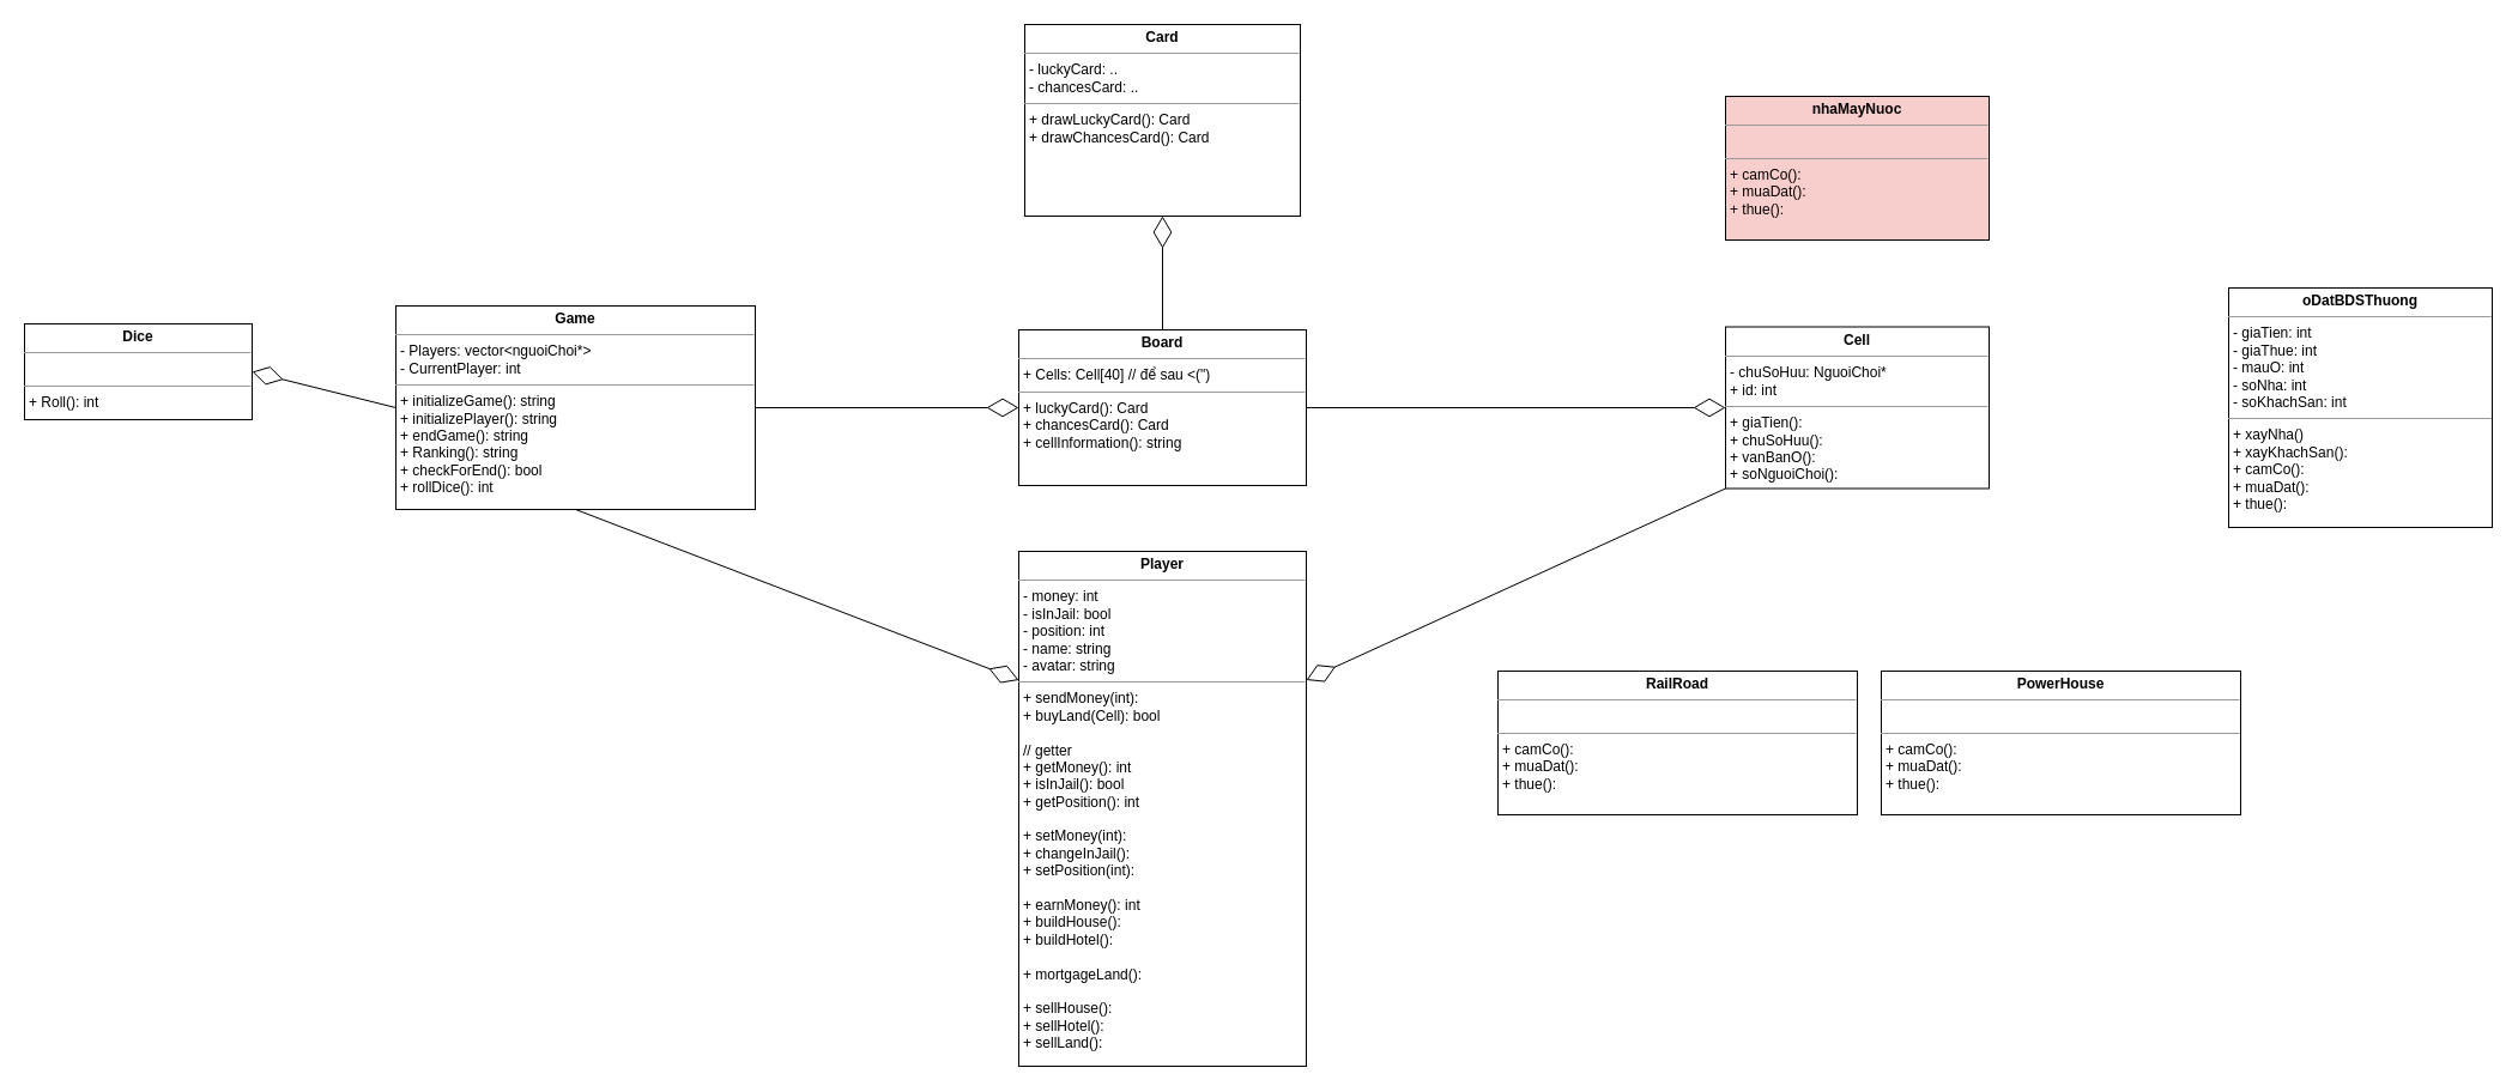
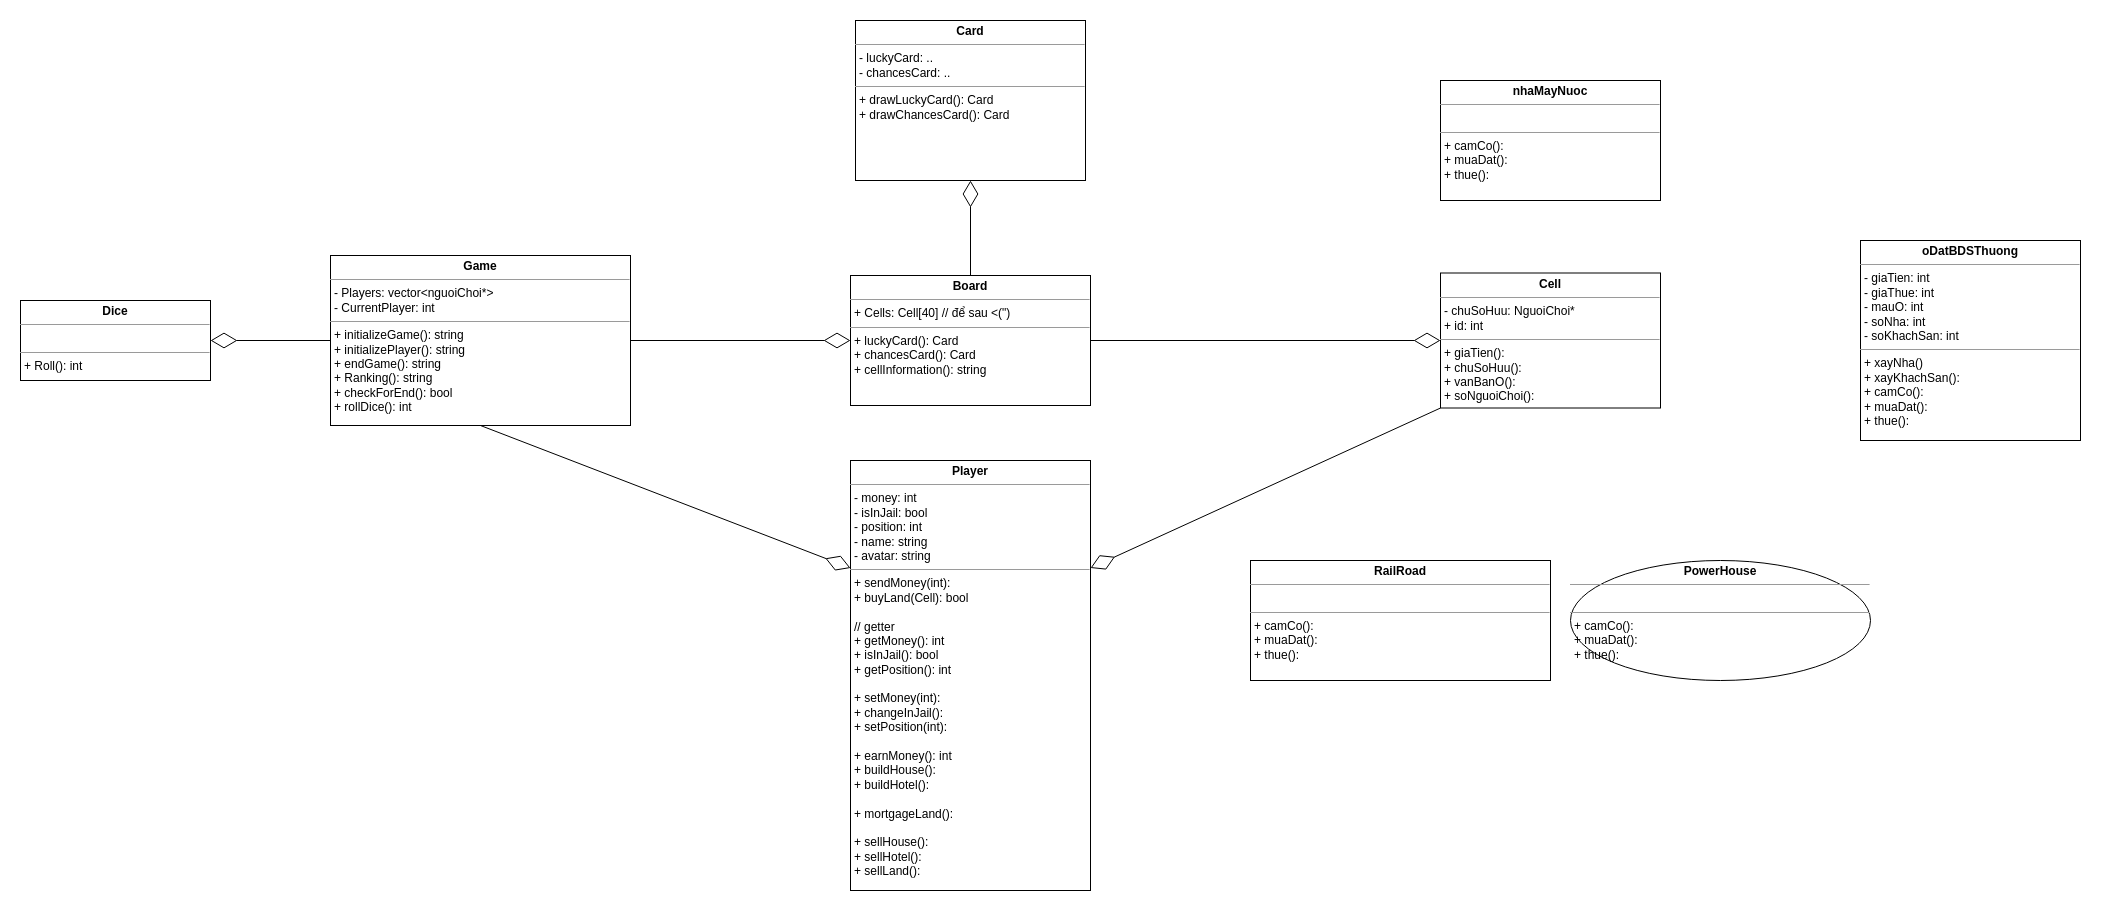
  <mxCell id="0" />
  <mxCell id="1" parent="0" />
  <mxCell id="2" value="&lt;p style=&quot;margin: 0px ; margin-top: 4px ; text-align: center&quot;&gt;&lt;b&gt;Board&lt;/b&gt;&lt;/p&gt;&lt;hr size=&quot;1&quot;&gt;&lt;p style=&quot;margin: 0px ; margin-left: 4px&quot;&gt;&lt;span&gt;+ Cells: Cell[40] // để sau &amp;lt;(&quot;)&lt;/span&gt;&lt;br&gt;&lt;/p&gt;&lt;hr size=&quot;1&quot;&gt;&lt;p style=&quot;margin: 0px ; margin-left: 4px&quot;&gt;+ luckyCard(): Card&lt;/p&gt;&lt;p style=&quot;margin: 0px ; margin-left: 4px&quot;&gt;+ chancesCard(): Card&lt;/p&gt;&lt;p style=&quot;margin: 0px ; margin-left: 4px&quot;&gt;+ cellInformation(): string&lt;/p&gt;&lt;p style=&quot;margin: 0px ; margin-left: 4px&quot;&gt;&lt;br&gt;&lt;/p&gt;" style="verticalAlign=top;align=left;overflow=fill;fontSize=12;fontFamily=Helvetica;html=1;" parent="1" vertex="1"><mxGeometry x="850" y="275" width="240" height="130" as="geometry" /></mxCell>
  <mxCell id="3" value="&lt;p style=&quot;margin: 0px ; margin-top: 4px ; text-align: center&quot;&gt;&lt;b&gt;Cell&lt;/b&gt;&lt;/p&gt;&lt;hr size=&quot;1&quot;&gt;&lt;p style=&quot;margin: 0px ; margin-left: 4px&quot;&gt;- chuSoHuu: NguoiChoi*&lt;/p&gt;&lt;p style=&quot;margin: 0px ; margin-left: 4px&quot;&gt;+ id: int&lt;/p&gt;&lt;hr size=&quot;1&quot;&gt;&lt;p style=&quot;margin: 0px ; margin-left: 4px&quot;&gt;&lt;span&gt;+ giaTien():&lt;/span&gt;&lt;br&gt;&lt;/p&gt;&lt;p style=&quot;margin: 0px ; margin-left: 4px&quot;&gt;+ chuSoHuu():&lt;/p&gt;&lt;p style=&quot;margin: 0px ; margin-left: 4px&quot;&gt;+ vanBanO():&lt;/p&gt;&lt;p style=&quot;margin: 0px ; margin-left: 4px&quot;&gt;+ soNguoiChoi():&lt;/p&gt;&lt;p style=&quot;margin: 0px ; margin-left: 4px&quot;&gt;&lt;br&gt;&lt;/p&gt;" style="verticalAlign=top;align=left;overflow=fill;fontSize=12;fontFamily=Helvetica;html=1;" parent="1" vertex="1"><mxGeometry x="1440" y="272.5" width="220" height="135" as="geometry" /></mxCell>
  <mxCell id="4" value="&lt;p style=&quot;margin: 0px ; margin-top: 4px ; text-align: center&quot;&gt;&lt;b&gt;Player&lt;/b&gt;&lt;/p&gt;&lt;hr size=&quot;1&quot;&gt;&lt;p style=&quot;margin: 0px ; margin-left: 4px&quot;&gt;- money: int&lt;/p&gt;&lt;p style=&quot;margin: 0px ; margin-left: 4px&quot;&gt;- isInJail: bool&lt;/p&gt;&lt;p style=&quot;margin: 0px ; margin-left: 4px&quot;&gt;&lt;span&gt;- position: int&lt;/span&gt;&lt;br&gt;&lt;/p&gt;&lt;p style=&quot;margin: 0px ; margin-left: 4px&quot;&gt;&lt;span&gt;- name: string&lt;/span&gt;&lt;/p&gt;&lt;p style=&quot;margin: 0px ; margin-left: 4px&quot;&gt;&lt;span&gt;- avatar: string&amp;nbsp;&lt;/span&gt;&lt;/p&gt;&lt;hr size=&quot;1&quot;&gt;&lt;p style=&quot;margin: 0px ; margin-left: 4px&quot;&gt;&lt;span&gt;+ sendMoney(int):&amp;nbsp;&lt;/span&gt;&lt;br&gt;&lt;/p&gt;&lt;p style=&quot;margin: 0px ; margin-left: 4px&quot;&gt;+ buyLand(Cell): bool&lt;/p&gt;&lt;p style=&quot;margin: 0px ; margin-left: 4px&quot;&gt;&lt;br&gt;&lt;/p&gt;&lt;p style=&quot;margin: 0px ; margin-left: 4px&quot;&gt;// getter&lt;/p&gt;&lt;p style=&quot;margin: 0px ; margin-left: 4px&quot;&gt;+ getMoney(): int&lt;/p&gt;&lt;p style=&quot;margin: 0px ; margin-left: 4px&quot;&gt;+ isInJail(): bool&amp;nbsp;&lt;/p&gt;&lt;p style=&quot;margin: 0px ; margin-left: 4px&quot;&gt;+ getPosition(): int&lt;/p&gt;&lt;p style=&quot;margin: 0px ; margin-left: 4px&quot;&gt;&lt;br&gt;&lt;/p&gt;&lt;p style=&quot;margin: 0px 0px 0px 4px&quot;&gt;+ setMoney(int):&amp;nbsp;&lt;/p&gt;&lt;p style=&quot;margin: 0px 0px 0px 4px&quot;&gt;+ changeInJail():&lt;/p&gt;&lt;p style=&quot;margin: 0px 0px 0px 4px&quot;&gt;+ setPosition(int):&amp;nbsp;&lt;/p&gt;&lt;p style=&quot;margin: 0px 0px 0px 4px&quot;&gt;&lt;br&gt;&lt;/p&gt;&lt;p style=&quot;margin: 0px ; margin-left: 4px&quot;&gt;+ earnMoney(): int&lt;/p&gt;&lt;p style=&quot;margin: 0px ; margin-left: 4px&quot;&gt;+ buildHouse():&lt;/p&gt;&lt;p style=&quot;margin: 0px ; margin-left: 4px&quot;&gt;+ buildHotel():&lt;/p&gt;&lt;p style=&quot;margin: 0px ; margin-left: 4px&quot;&gt;&lt;br&gt;&lt;/p&gt;&lt;p style=&quot;margin: 0px ; margin-left: 4px&quot;&gt;+&amp;nbsp;&lt;span&gt;mortgageLand&lt;/span&gt;&lt;span&gt;():&lt;/span&gt;&lt;/p&gt;&lt;p style=&quot;margin: 0px ; margin-left: 4px&quot;&gt;&lt;span&gt;&lt;br&gt;&lt;/span&gt;&lt;/p&gt;&lt;p style=&quot;margin: 0px ; margin-left: 4px&quot;&gt;+ sellHouse():&lt;/p&gt;&lt;p style=&quot;margin: 0px ; margin-left: 4px&quot;&gt;+ sellHotel():&lt;/p&gt;&lt;p style=&quot;margin: 0px ; margin-left: 4px&quot;&gt;+ sellLand():&lt;/p&gt;&lt;p style=&quot;margin: 0px ; margin-left: 4px&quot;&gt;&lt;br&gt;&lt;/p&gt;&lt;p style=&quot;margin: 0px ; margin-left: 4px&quot;&gt;&lt;br&gt;&lt;/p&gt;" style="verticalAlign=top;align=left;overflow=fill;fontSize=12;fontFamily=Helvetica;html=1;" parent="1" vertex="1"><mxGeometry x="850" y="460" width="240" height="430" as="geometry" /></mxCell>
- <mxCell id="5" value="&lt;p style=&quot;margin: 0px ; margin-top: 4px ; text-align: center&quot;&gt;&lt;b&gt;Dice&lt;/b&gt;&lt;/p&gt;&lt;hr size=&quot;1&quot;&gt;&lt;p style=&quot;margin: 0px ; margin-left: 4px&quot;&gt;&lt;br&gt;&lt;/p&gt;&lt;hr size=&quot;1&quot;&gt;&lt;p style=&quot;margin: 0px ; margin-left: 4px&quot;&gt;+ Roll(): int&lt;/p&gt;" style="verticalAlign=top;align=left;overflow=fill;fontSize=12;fontFamily=Helvetica;html=1;" parent="1" vertex="1"><mxGeometry x="20" y="270" width="190" height="80" as="geometry" /></mxCell>
+ <mxCell id="5" value="&lt;p style=&quot;margin: 0px ; margin-top: 4px ; text-align: center&quot;&gt;&lt;b&gt;Dice&lt;/b&gt;&lt;/p&gt;&lt;hr size=&quot;1&quot;&gt;&lt;p style=&quot;margin: 0px ; margin-left: 4px&quot;&gt;&lt;br&gt;&lt;/p&gt;&lt;hr size=&quot;1&quot;&gt;&lt;p style=&quot;margin: 0px ; margin-left: 4px&quot;&gt;+ Roll(): int&lt;/p&gt;" style="verticalAlign=top;align=left;overflow=fill;fontSize=12;fontFamily=Helvetica;html=1;" parent="1" vertex="1"><mxGeometry x="20" y="300" width="190" height="80" as="geometry" /></mxCell>
  <mxCell id="6" value="&lt;p style=&quot;margin: 0px ; margin-top: 4px ; text-align: center&quot;&gt;&lt;b&gt;oDatBDSThuong&lt;/b&gt;&lt;/p&gt;&lt;hr size=&quot;1&quot;&gt;&lt;p style=&quot;margin: 0px ; margin-left: 4px&quot;&gt;- giaTien: int&lt;/p&gt;&lt;p style=&quot;margin: 0px ; margin-left: 4px&quot;&gt;- giaThue: int&lt;/p&gt;&lt;p style=&quot;margin: 0px ; margin-left: 4px&quot;&gt;&lt;span&gt;- mauO: int&lt;/span&gt;&lt;br&gt;&lt;/p&gt;&lt;p style=&quot;margin: 0px ; margin-left: 4px&quot;&gt;- soNha: int&lt;/p&gt;&lt;p style=&quot;margin: 0px ; margin-left: 4px&quot;&gt;- soKhachSan: int&amp;nbsp;&lt;/p&gt;&lt;hr size=&quot;1&quot;&gt;&lt;p style=&quot;margin: 0px ; margin-left: 4px&quot;&gt;+ xayNha()&lt;/p&gt;&lt;p style=&quot;margin: 0px ; margin-left: 4px&quot;&gt;+ xayKhachSan():&lt;/p&gt;&lt;p style=&quot;margin: 0px ; margin-left: 4px&quot;&gt;+ camCo():&lt;/p&gt;&lt;p style=&quot;margin: 0px ; margin-left: 4px&quot;&gt;+ muaDat():&lt;/p&gt;&lt;p style=&quot;margin: 0px ; margin-left: 4px&quot;&gt;+ thue():&lt;/p&gt;&lt;p style=&quot;margin: 0px ; margin-left: 4px&quot;&gt;&lt;br&gt;&lt;/p&gt;" style="verticalAlign=top;align=left;overflow=fill;fontSize=12;fontFamily=Helvetica;html=1;" parent="1" vertex="1"><mxGeometry x="1860" y="240" width="220" height="200" as="geometry" /></mxCell>
  <mxCell id="7" value="&lt;p style=&quot;margin: 0px ; margin-top: 4px ; text-align: center&quot;&gt;&lt;b&gt;RailRoad&lt;/b&gt;&lt;/p&gt;&lt;hr size=&quot;1&quot;&gt;&lt;p style=&quot;margin: 0px ; margin-left: 4px&quot;&gt;&lt;br&gt;&lt;/p&gt;&lt;hr size=&quot;1&quot;&gt;&lt;p style=&quot;margin: 0px ; margin-left: 4px&quot;&gt;&lt;span&gt;+ camCo():&lt;/span&gt;&lt;br&gt;&lt;/p&gt;&lt;p style=&quot;margin: 0px ; margin-left: 4px&quot;&gt;+ muaDat():&lt;/p&gt;&lt;p style=&quot;margin: 0px ; margin-left: 4px&quot;&gt;+ thue():&lt;/p&gt;&lt;p style=&quot;margin: 0px ; margin-left: 4px&quot;&gt;&lt;br&gt;&lt;/p&gt;" style="verticalAlign=top;align=left;overflow=fill;fontSize=12;fontFamily=Helvetica;html=1;" parent="1" vertex="1"><mxGeometry x="1250" y="560" width="300" height="120" as="geometry" /></mxCell>
  <mxCell id="8" value="" style="endArrow=diamondThin;endFill=0;endSize=24;html=1;rounded=0;exitX=0.5;exitY=1;exitDx=0;exitDy=0;entryX=0;entryY=0.25;entryDx=0;entryDy=0;" parent="1" source="15" target="4" edge="1"><mxGeometry width="160" relative="1" as="geometry"><mxPoint x="910" y="460" as="sourcePoint" /><mxPoint x="860" y="480" as="targetPoint" /></mxGeometry></mxCell>
  <mxCell id="9" value="" style="endArrow=diamondThin;endFill=0;endSize=24;html=1;rounded=0;exitX=1;exitY=0.5;exitDx=0;exitDy=0;entryX=0;entryY=0.5;entryDx=0;entryDy=0;" parent="1" source="2" target="3" edge="1"><mxGeometry width="160" relative="1" as="geometry"><mxPoint x="1000" y="670" as="sourcePoint" /><mxPoint x="1000" y="770" as="targetPoint" /></mxGeometry></mxCell>
  <mxCell id="10" value="" style="endArrow=diamondThin;endFill=0;endSize=24;html=1;rounded=0;entryX=1;entryY=0.5;entryDx=0;entryDy=0;exitX=0;exitY=0.5;exitDx=0;exitDy=0;" parent="1" source="15" target="5" edge="1"><mxGeometry width="160" relative="1" as="geometry"><mxPoint x="190" y="560" as="sourcePoint" /><mxPoint x="250" y="800" as="targetPoint" /></mxGeometry></mxCell>
- <mxCell id="11" value="&lt;p style=&quot;margin: 0px ; margin-top: 4px ; text-align: center&quot;&gt;&lt;b&gt;PowerHouse&lt;/b&gt;&lt;/p&gt;&lt;hr size=&quot;1&quot;&gt;&lt;p style=&quot;margin: 0px ; margin-left: 4px&quot;&gt;&lt;br&gt;&lt;/p&gt;&lt;hr size=&quot;1&quot;&gt;&lt;p style=&quot;margin: 0px ; margin-left: 4px&quot;&gt;&lt;span&gt;+ camCo():&lt;/span&gt;&lt;br&gt;&lt;/p&gt;&lt;p style=&quot;margin: 0px ; margin-left: 4px&quot;&gt;+ muaDat():&lt;/p&gt;&lt;p style=&quot;margin: 0px ; margin-left: 4px&quot;&gt;+ thue():&lt;/p&gt;&lt;p style=&quot;margin: 0px ; margin-left: 4px&quot;&gt;&lt;br&gt;&lt;/p&gt;" style="verticalAlign=top;align=left;overflow=fill;fontSize=12;fontFamily=Helvetica;html=1;" parent="1" vertex="1"><mxGeometry x="1570" y="560" width="300" height="120" as="geometry" /></mxCell>
- <mxCell id="12" value="&lt;p style=&quot;margin: 0px ; margin-top: 4px ; text-align: center&quot;&gt;&lt;b&gt;nhaMayNuoc&lt;/b&gt;&lt;/p&gt;&lt;hr size=&quot;1&quot;&gt;&lt;p style=&quot;margin: 0px ; margin-left: 4px&quot;&gt;&lt;br&gt;&lt;/p&gt;&lt;hr size=&quot;1&quot;&gt;&lt;p style=&quot;margin: 0px ; margin-left: 4px&quot;&gt;&lt;span&gt;+ camCo():&lt;/span&gt;&lt;br&gt;&lt;/p&gt;&lt;p style=&quot;margin: 0px ; margin-left: 4px&quot;&gt;+ muaDat():&lt;/p&gt;&lt;p style=&quot;margin: 0px ; margin-left: 4px&quot;&gt;+ thue():&lt;/p&gt;" style="verticalAlign=top;align=left;overflow=fill;fontSize=12;fontFamily=Helvetica;html=1;fillColor=#f8cecc;" parent="1" vertex="1"><mxGeometry x="1440" y="80" width="220" height="120" as="geometry" /></mxCell>
+ <mxCell id="11" value="&lt;p style=&quot;margin: 0px ; margin-top: 4px ; text-align: center&quot;&gt;&lt;b&gt;PowerHouse&lt;/b&gt;&lt;/p&gt;&lt;hr size=&quot;1&quot;&gt;&lt;p style=&quot;margin: 0px ; margin-left: 4px&quot;&gt;&lt;br&gt;&lt;/p&gt;&lt;hr size=&quot;1&quot;&gt;&lt;p style=&quot;margin: 0px ; margin-left: 4px&quot;&gt;&lt;span&gt;+ camCo():&lt;/span&gt;&lt;br&gt;&lt;/p&gt;&lt;p style=&quot;margin: 0px ; margin-left: 4px&quot;&gt;+ muaDat():&lt;/p&gt;&lt;p style=&quot;margin: 0px ; margin-left: 4px&quot;&gt;+ thue():&lt;/p&gt;&lt;p style=&quot;margin: 0px ; margin-left: 4px&quot;&gt;&lt;br&gt;&lt;/p&gt;" style="ellipse;verticalAlign=top;align=left;overflow=fill;fontSize=12;fontFamily=Helvetica;html=1;" parent="1" vertex="1"><mxGeometry x="1570" y="560" width="300" height="120" as="geometry" /></mxCell>
+ <mxCell id="12" value="&lt;p style=&quot;margin: 0px ; margin-top: 4px ; text-align: center&quot;&gt;&lt;b&gt;nhaMayNuoc&lt;/b&gt;&lt;/p&gt;&lt;hr size=&quot;1&quot;&gt;&lt;p style=&quot;margin: 0px ; margin-left: 4px&quot;&gt;&lt;br&gt;&lt;/p&gt;&lt;hr size=&quot;1&quot;&gt;&lt;p style=&quot;margin: 0px ; margin-left: 4px&quot;&gt;&lt;span&gt;+ camCo():&lt;/span&gt;&lt;br&gt;&lt;/p&gt;&lt;p style=&quot;margin: 0px ; margin-left: 4px&quot;&gt;+ muaDat():&lt;/p&gt;&lt;p style=&quot;margin: 0px ; margin-left: 4px&quot;&gt;+ thue():&lt;/p&gt;" style="verticalAlign=top;align=left;overflow=fill;fontSize=12;fontFamily=Helvetica;html=1;" parent="1" vertex="1"><mxGeometry x="1440" y="80" width="220" height="120" as="geometry" /></mxCell>
  <mxCell id="13" value="&lt;p style=&quot;margin: 0px ; margin-top: 4px ; text-align: center&quot;&gt;&lt;b&gt;Card&lt;/b&gt;&lt;/p&gt;&lt;hr size=&quot;1&quot;&gt;&lt;p style=&quot;margin: 0px ; margin-left: 4px&quot;&gt;- luckyCard: ..&lt;/p&gt;&lt;p style=&quot;margin: 0px ; margin-left: 4px&quot;&gt;- chancesCard: ..&lt;/p&gt;&lt;hr size=&quot;1&quot;&gt;&lt;p style=&quot;margin: 0px ; margin-left: 4px&quot;&gt;+ drawLuckyCard(): Card&lt;/p&gt;&lt;p style=&quot;margin: 0px ; margin-left: 4px&quot;&gt;+ drawChancesCard(): Card&lt;/p&gt;&lt;p style=&quot;margin: 0px ; margin-left: 4px&quot;&gt;&lt;br&gt;&lt;/p&gt;" style="verticalAlign=top;align=left;overflow=fill;fontSize=12;fontFamily=Helvetica;html=1;" parent="1" vertex="1"><mxGeometry x="855" y="20" width="230" height="160" as="geometry" /></mxCell>
  <mxCell id="14" value="" style="endArrow=diamondThin;endFill=0;endSize=24;html=1;rounded=0;entryX=0.5;entryY=1;entryDx=0;entryDy=0;exitX=0.5;exitY=0;exitDx=0;exitDy=0;" parent="1" source="2" target="13" edge="1"><mxGeometry width="160" relative="1" as="geometry"><mxPoint x="940" y="220" as="sourcePoint" /><mxPoint x="1120" y="353.75" as="targetPoint" /></mxGeometry></mxCell>
  <mxCell id="15" value="&lt;p style=&quot;margin: 0px ; margin-top: 4px ; text-align: center&quot;&gt;&lt;b&gt;Game&lt;/b&gt;&lt;/p&gt;&lt;hr size=&quot;1&quot;&gt;&lt;p style=&quot;margin: 0px ; margin-left: 4px&quot;&gt;&lt;span&gt;- Players: vector&amp;lt;nguoiChoi*&amp;gt;&amp;nbsp;&lt;/span&gt;&lt;br&gt;&lt;/p&gt;&lt;p style=&quot;margin: 0px ; margin-left: 4px&quot;&gt;&lt;span&gt;- CurrentPlayer: int&lt;/span&gt;&lt;/p&gt;&lt;hr size=&quot;1&quot;&gt;&lt;p style=&quot;margin: 0px ; margin-left: 4px&quot;&gt;+ initializeGame(): string&lt;/p&gt;&lt;p style=&quot;margin: 0px ; margin-left: 4px&quot;&gt;+ initializePlayer(): string&amp;nbsp;&lt;/p&gt;&lt;p style=&quot;margin: 0px ; margin-left: 4px&quot;&gt;+ endGame(): string&lt;/p&gt;&lt;p style=&quot;margin: 0px ; margin-left: 4px&quot;&gt;+ Ranking(): string&lt;/p&gt;&lt;p style=&quot;margin: 0px ; margin-left: 4px&quot;&gt;+ checkForEnd(): bool&lt;/p&gt;&lt;p style=&quot;margin: 0px ; margin-left: 4px&quot;&gt;+ rollDice(): int&lt;/p&gt;" style="verticalAlign=top;align=left;overflow=fill;fontSize=12;fontFamily=Helvetica;html=1;" vertex="1" parent="1"><mxGeometry x="330" y="255" width="300" height="170" as="geometry" /></mxCell>
  <mxCell id="16" value="" style="endArrow=diamondThin;endFill=0;endSize=24;html=1;rounded=0;exitX=1;exitY=0.5;exitDx=0;exitDy=0;entryX=0;entryY=0.5;entryDx=0;entryDy=0;" edge="1" parent="1" source="15" target="2"><mxGeometry width="160" relative="1" as="geometry"><mxPoint x="410" y="480" as="sourcePoint" /><mxPoint x="410" y="650" as="targetPoint" /></mxGeometry></mxCell>
  <mxCell id="17" value="" style="endArrow=diamondThin;endFill=0;endSize=24;html=1;rounded=0;exitX=0;exitY=1;exitDx=0;exitDy=0;entryX=1;entryY=0.25;entryDx=0;entryDy=0;" edge="1" parent="1" source="3" target="4"><mxGeometry width="160" relative="1" as="geometry"><mxPoint x="1020" y="350" as="sourcePoint" /><mxPoint x="690" y="670" as="targetPoint" /></mxGeometry></mxCell>
